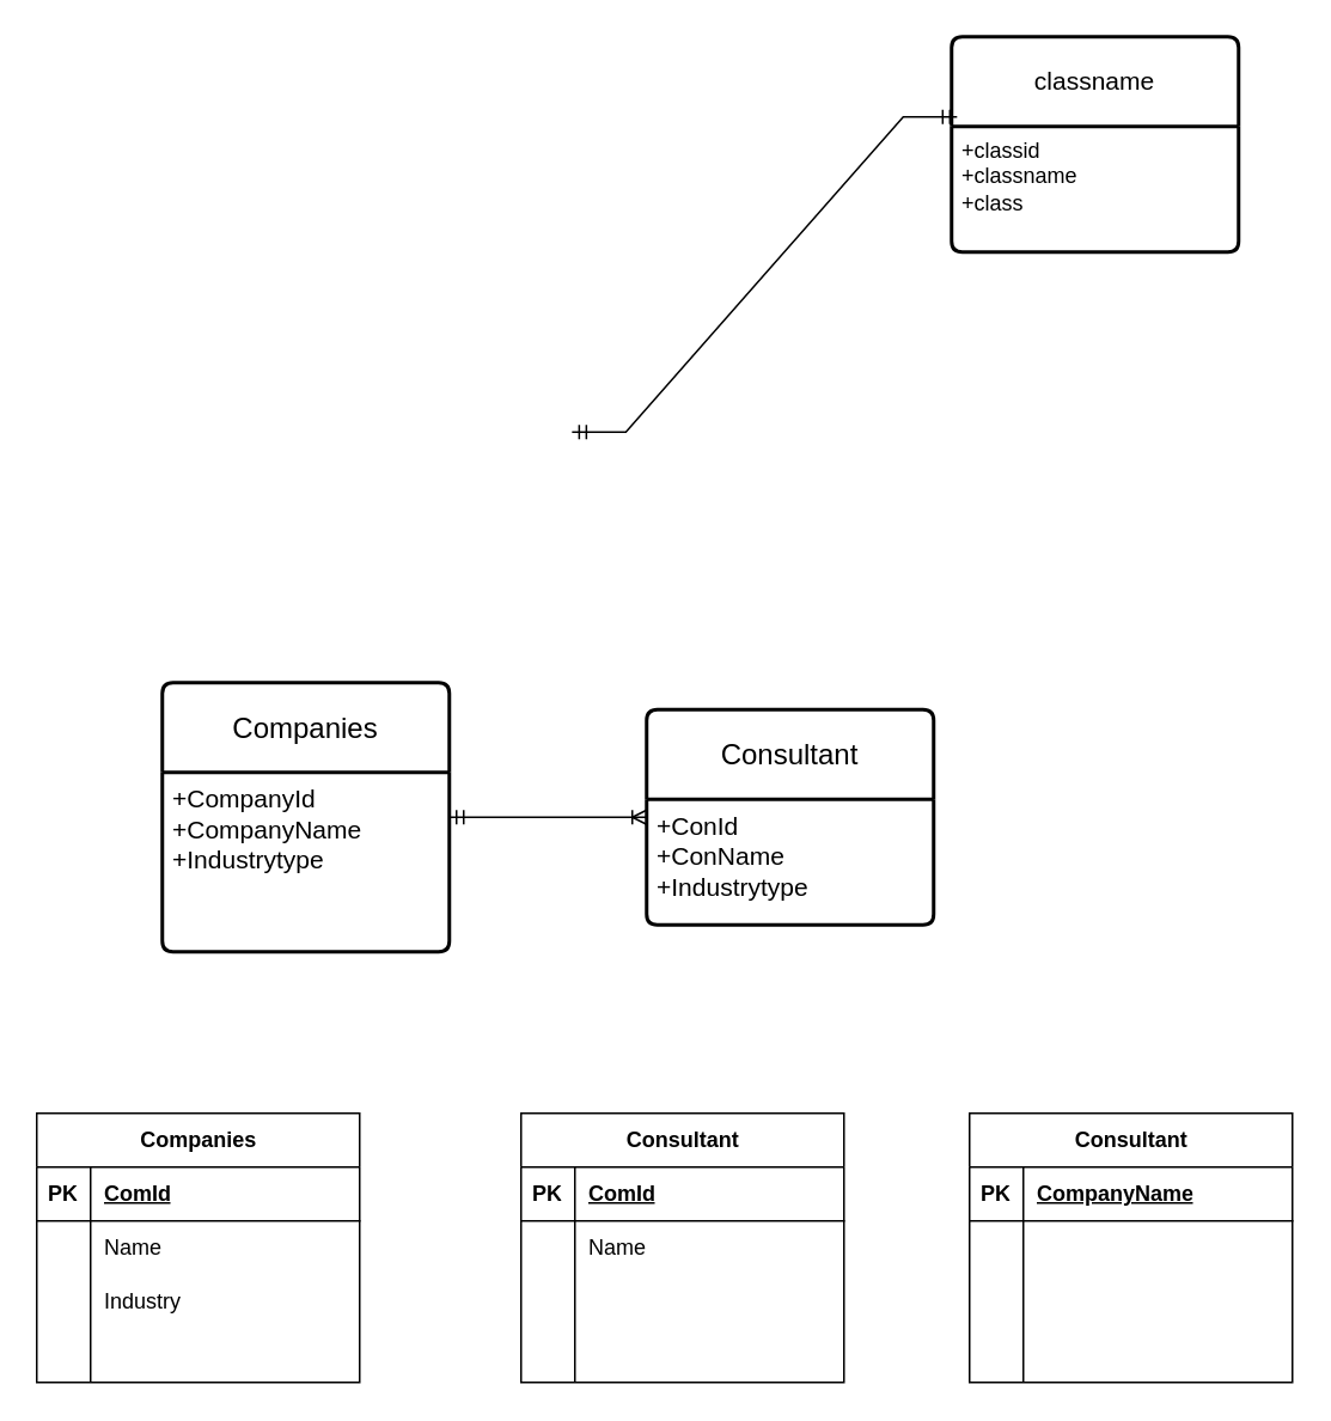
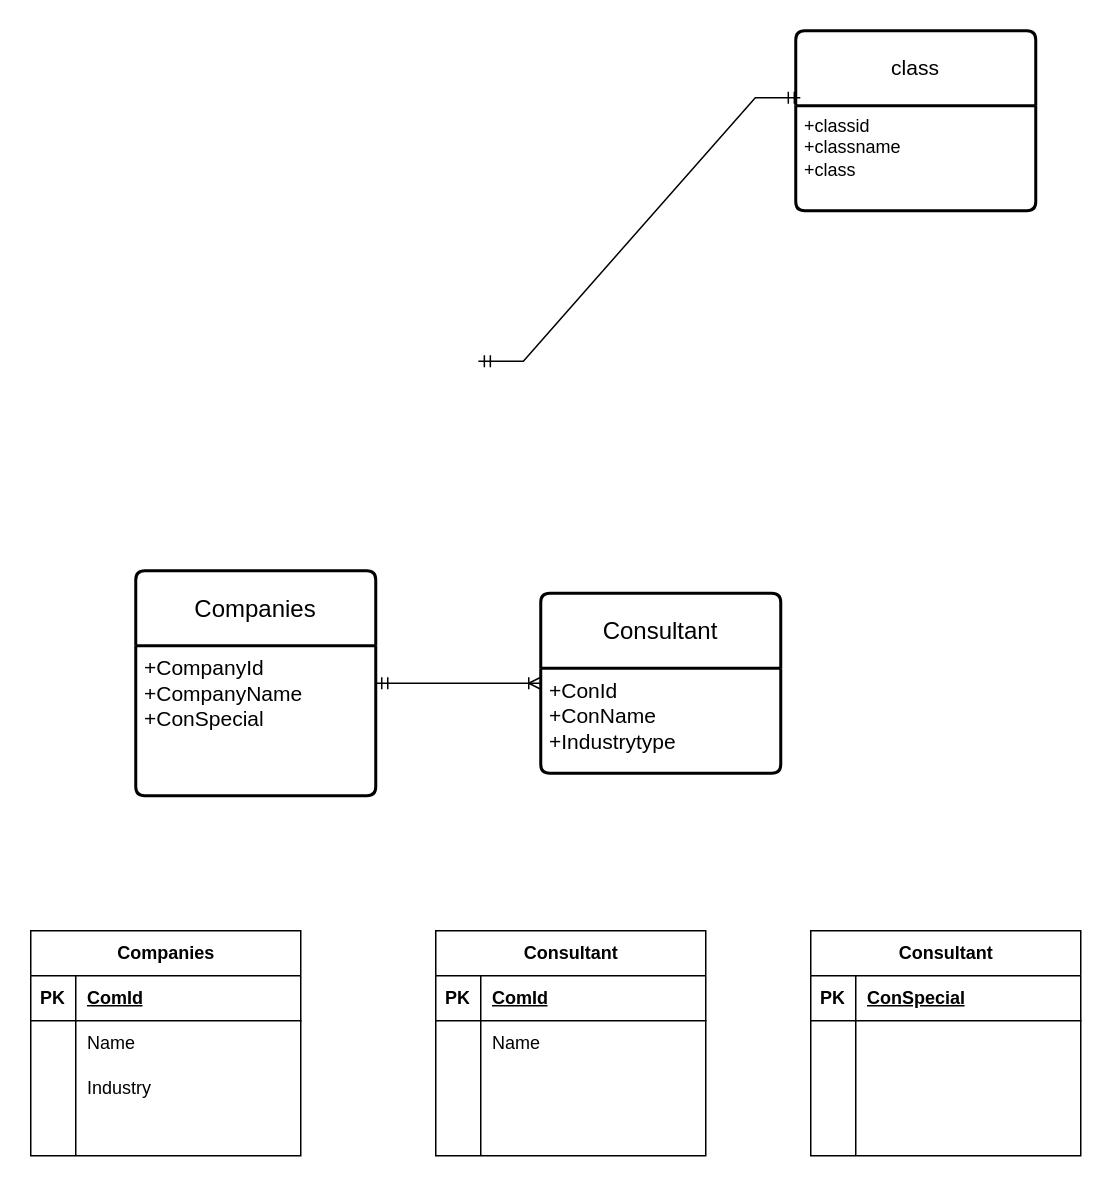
  <mxCell id="0" />
  <mxCell id="1" parent="0" />
  <mxCell id="2" value="Companies" style="shape=table;startSize=30;container=1;collapsible=1;childLayout=tableLayout;fixedRows=1;rowLines=0;fontStyle=1;align=center;resizeLast=1;html=1;" vertex="1" parent="1"><mxGeometry x="20" y="620" width="180" height="150" as="geometry" /></mxCell>
  <mxCell id="3" value="" style="shape=tableRow;horizontal=0;startSize=0;swimlaneHead=0;swimlaneBody=0;fillColor=none;collapsible=0;dropTarget=0;points=[[0,0.5],[1,0.5]];portConstraint=eastwest;top=0;left=0;right=0;bottom=1;" vertex="1" parent="2"><mxGeometry y="30" width="180" height="30" as="geometry" /></mxCell>
  <mxCell id="4" value="PK" style="shape=partialRectangle;connectable=0;fillColor=none;top=0;left=0;bottom=0;right=0;fontStyle=1;overflow=hidden;whiteSpace=wrap;html=1;" vertex="1" parent="3"><mxGeometry width="30" height="30" as="geometry"><mxRectangle width="30" height="30" as="alternateBounds" /></mxGeometry></mxCell>
  <mxCell id="5" value="ComId" style="shape=partialRectangle;connectable=0;fillColor=none;top=0;left=0;bottom=0;right=0;align=left;spacingLeft=6;fontStyle=5;overflow=hidden;whiteSpace=wrap;html=1;" vertex="1" parent="3"><mxGeometry x="30" width="150" height="30" as="geometry"><mxRectangle width="150" height="30" as="alternateBounds" /></mxGeometry></mxCell>
  <mxCell id="6" value="" style="shape=tableRow;horizontal=0;startSize=0;swimlaneHead=0;swimlaneBody=0;fillColor=none;collapsible=0;dropTarget=0;points=[[0,0.5],[1,0.5]];portConstraint=eastwest;top=0;left=0;right=0;bottom=0;" vertex="1" parent="2"><mxGeometry y="60" width="180" height="30" as="geometry" /></mxCell>
  <mxCell id="7" value="" style="shape=partialRectangle;connectable=0;fillColor=none;top=0;left=0;bottom=0;right=0;editable=1;overflow=hidden;whiteSpace=wrap;html=1;" vertex="1" parent="6"><mxGeometry width="30" height="30" as="geometry"><mxRectangle width="30" height="30" as="alternateBounds" /></mxGeometry></mxCell>
  <mxCell id="8" value="Name" style="shape=partialRectangle;connectable=0;fillColor=none;top=0;left=0;bottom=0;right=0;align=left;spacingLeft=6;overflow=hidden;whiteSpace=wrap;html=1;" vertex="1" parent="6"><mxGeometry x="30" width="150" height="30" as="geometry"><mxRectangle width="150" height="30" as="alternateBounds" /></mxGeometry></mxCell>
  <mxCell id="9" value="" style="shape=tableRow;horizontal=0;startSize=0;swimlaneHead=0;swimlaneBody=0;fillColor=none;collapsible=0;dropTarget=0;points=[[0,0.5],[1,0.5]];portConstraint=eastwest;top=0;left=0;right=0;bottom=0;" vertex="1" parent="2"><mxGeometry y="90" width="180" height="30" as="geometry" /></mxCell>
  <mxCell id="10" value="" style="shape=partialRectangle;connectable=0;fillColor=none;top=0;left=0;bottom=0;right=0;editable=1;overflow=hidden;whiteSpace=wrap;html=1;" vertex="1" parent="9"><mxGeometry width="30" height="30" as="geometry"><mxRectangle width="30" height="30" as="alternateBounds" /></mxGeometry></mxCell>
  <mxCell id="11" value="Industry" style="shape=partialRectangle;connectable=0;fillColor=none;top=0;left=0;bottom=0;right=0;align=left;spacingLeft=6;overflow=hidden;whiteSpace=wrap;html=1;" vertex="1" parent="9"><mxGeometry x="30" width="150" height="30" as="geometry"><mxRectangle width="150" height="30" as="alternateBounds" /></mxGeometry></mxCell>
  <mxCell id="12" value="" style="shape=tableRow;horizontal=0;startSize=0;swimlaneHead=0;swimlaneBody=0;fillColor=none;collapsible=0;dropTarget=0;points=[[0,0.5],[1,0.5]];portConstraint=eastwest;top=0;left=0;right=0;bottom=0;" vertex="1" parent="2"><mxGeometry y="120" width="180" height="30" as="geometry" /></mxCell>
  <mxCell id="13" value="" style="shape=partialRectangle;connectable=0;fillColor=none;top=0;left=0;bottom=0;right=0;editable=1;overflow=hidden;whiteSpace=wrap;html=1;" vertex="1" parent="12"><mxGeometry width="30" height="30" as="geometry"><mxRectangle width="30" height="30" as="alternateBounds" /></mxGeometry></mxCell>
  <mxCell id="14" value="" style="shape=partialRectangle;connectable=0;fillColor=none;top=0;left=0;bottom=0;right=0;align=left;spacingLeft=6;overflow=hidden;whiteSpace=wrap;html=1;" vertex="1" parent="12"><mxGeometry x="30" width="150" height="30" as="geometry"><mxRectangle width="150" height="30" as="alternateBounds" /></mxGeometry></mxCell>
- <mxCell id="15" value="classname" style="swimlane;childLayout=stackLayout;horizontal=1;startSize=50;horizontalStack=0;rounded=1;fontSize=14;fontStyle=0;strokeWidth=2;resizeParent=0;resizeLast=1;shadow=0;dashed=0;align=center;arcSize=4;whiteSpace=wrap;html=1;" vertex="1" parent="1"><mxGeometry x="530" y="20" width="160" height="120" as="geometry" /></mxCell>
+ <mxCell id="15" value="class" style="swimlane;childLayout=stackLayout;horizontal=1;startSize=50;horizontalStack=0;rounded=1;fontSize=14;fontStyle=0;strokeWidth=2;resizeParent=0;resizeLast=1;shadow=0;dashed=0;align=center;arcSize=4;whiteSpace=wrap;html=1;" vertex="1" parent="1"><mxGeometry x="530" y="20" width="160" height="120" as="geometry" /></mxCell>
  <mxCell id="16" value="+classid&lt;div&gt;+classname&lt;/div&gt;&lt;div&gt;+class&lt;/div&gt;" style="align=left;strokeColor=none;fillColor=none;spacingLeft=4;fontSize=12;verticalAlign=top;resizable=0;rotatable=0;part=1;html=1;" vertex="1" parent="15"><mxGeometry y="50" width="160" height="70" as="geometry" /></mxCell>
  <mxCell id="17" value="" style="edgeStyle=entityRelationEdgeStyle;fontSize=12;html=1;endArrow=ERmandOne;startArrow=ERmandOne;rounded=0;exitX=0.592;exitY=0.002;exitDx=0;exitDy=0;exitPerimeter=0;entryX=0.019;entryY=0.372;entryDx=0;entryDy=0;entryPerimeter=0;" edge="1" parent="1" target="15"><mxGeometry width="100" height="100" relative="1" as="geometry"><mxPoint x="318.4" y="240.28" as="sourcePoint" /><mxPoint x="519.32" y="40" as="targetPoint" /><Array as="points"><mxPoint x="489" y="140" /><mxPoint x="360" y="180" /><mxPoint x="440" y="100" /></Array></mxGeometry></mxCell>
  <mxCell id="18" value="&lt;font style=&quot;font-size: 16px;&quot;&gt;Companies&lt;/font&gt;" style="swimlane;childLayout=stackLayout;horizontal=1;startSize=50;horizontalStack=0;rounded=1;fontSize=14;fontStyle=0;strokeWidth=2;resizeParent=0;resizeLast=1;shadow=0;dashed=0;align=center;arcSize=4;whiteSpace=wrap;html=1;" vertex="1" parent="1"><mxGeometry x="90" y="380" width="160" height="150" as="geometry" /></mxCell>
- <mxCell id="19" value="&lt;font style=&quot;font-size: 14px;&quot;&gt;+CompanyId&lt;/font&gt;&lt;div style=&quot;font-size: 14px;&quot;&gt;&lt;font style=&quot;font-size: 14px;&quot;&gt;+CompanyName&lt;/font&gt;&lt;/div&gt;&lt;div style=&quot;font-size: 14px;&quot;&gt;&lt;font style=&quot;font-size: 14px;&quot;&gt;+Industrytype&lt;/font&gt;&lt;/div&gt;" style="align=left;strokeColor=none;fillColor=none;spacingLeft=4;fontSize=12;verticalAlign=top;resizable=0;rotatable=0;part=1;html=1;" vertex="1" parent="18"><mxGeometry y="50" width="160" height="100" as="geometry" /></mxCell>
+ <mxCell id="19" value="&lt;font style=&quot;font-size: 14px;&quot;&gt;+CompanyId&lt;/font&gt;&lt;div style=&quot;font-size: 14px;&quot;&gt;&lt;font style=&quot;font-size: 14px;&quot;&gt;+CompanyName&lt;/font&gt;&lt;/div&gt;&lt;div style=&quot;font-size: 14px;&quot;&gt;&lt;font style=&quot;font-size: 14px;&quot;&gt;+ConSpecial&lt;/font&gt;&lt;/div&gt;" style="align=left;strokeColor=none;fillColor=none;spacingLeft=4;fontSize=12;verticalAlign=top;resizable=0;rotatable=0;part=1;html=1;" vertex="1" parent="18"><mxGeometry y="50" width="160" height="100" as="geometry" /></mxCell>
  <mxCell id="20" value="&lt;font style=&quot;font-size: 16px;&quot;&gt;Consultant&lt;/font&gt;" style="swimlane;childLayout=stackLayout;horizontal=1;startSize=50;horizontalStack=0;rounded=1;fontSize=14;fontStyle=0;strokeWidth=2;resizeParent=0;resizeLast=1;shadow=0;dashed=0;align=center;arcSize=4;whiteSpace=wrap;html=1;" vertex="1" parent="1"><mxGeometry x="360" y="395" width="160" height="120" as="geometry" /></mxCell>
  <mxCell id="21" value="&lt;font style=&quot;font-size: 14px;&quot;&gt;+ConId&lt;/font&gt;&lt;div style=&quot;font-size: 14px;&quot;&gt;&lt;font style=&quot;font-size: 14px;&quot;&gt;+ConName&lt;/font&gt;&lt;/div&gt;&lt;div style=&quot;font-size: 14px;&quot;&gt;&lt;font style=&quot;font-size: 14px;&quot;&gt;+Industrytype&lt;/font&gt;&lt;/div&gt;" style="align=left;strokeColor=none;fillColor=none;spacingLeft=4;fontSize=12;verticalAlign=top;resizable=0;rotatable=0;part=1;html=1;" vertex="1" parent="20"><mxGeometry y="50" width="160" height="70" as="geometry" /></mxCell>
  <mxCell id="22" value="" style="edgeStyle=entityRelationEdgeStyle;fontSize=12;html=1;endArrow=ERoneToMany;startArrow=ERmandOne;rounded=0;entryX=0;entryY=0.5;entryDx=0;entryDy=0;exitX=1;exitY=0.25;exitDx=0;exitDy=0;" edge="1" parent="1" source="19" target="20"><mxGeometry width="100" height="100" relative="1" as="geometry"><mxPoint x="280" y="680" as="sourcePoint" /><mxPoint x="380" y="580" as="targetPoint" /><Array as="points"><mxPoint x="280" y="550" /></Array></mxGeometry></mxCell>
  <mxCell id="23" value="Consultant" style="shape=table;startSize=30;container=1;collapsible=1;childLayout=tableLayout;fixedRows=1;rowLines=0;fontStyle=1;align=center;resizeLast=1;html=1;" vertex="1" parent="1"><mxGeometry x="290" y="620" width="180" height="150" as="geometry" /></mxCell>
  <mxCell id="24" value="" style="shape=tableRow;horizontal=0;startSize=0;swimlaneHead=0;swimlaneBody=0;fillColor=none;collapsible=0;dropTarget=0;points=[[0,0.5],[1,0.5]];portConstraint=eastwest;top=0;left=0;right=0;bottom=1;" vertex="1" parent="23"><mxGeometry y="30" width="180" height="30" as="geometry" /></mxCell>
  <mxCell id="25" value="PK" style="shape=partialRectangle;connectable=0;fillColor=none;top=0;left=0;bottom=0;right=0;fontStyle=1;overflow=hidden;whiteSpace=wrap;html=1;" vertex="1" parent="24"><mxGeometry width="30" height="30" as="geometry"><mxRectangle width="30" height="30" as="alternateBounds" /></mxGeometry></mxCell>
  <mxCell id="26" value="ComId" style="shape=partialRectangle;connectable=0;fillColor=none;top=0;left=0;bottom=0;right=0;align=left;spacingLeft=6;fontStyle=5;overflow=hidden;whiteSpace=wrap;html=1;" vertex="1" parent="24"><mxGeometry x="30" width="150" height="30" as="geometry"><mxRectangle width="150" height="30" as="alternateBounds" /></mxGeometry></mxCell>
  <mxCell id="27" value="" style="shape=tableRow;horizontal=0;startSize=0;swimlaneHead=0;swimlaneBody=0;fillColor=none;collapsible=0;dropTarget=0;points=[[0,0.5],[1,0.5]];portConstraint=eastwest;top=0;left=0;right=0;bottom=0;" vertex="1" parent="23"><mxGeometry y="60" width="180" height="30" as="geometry" /></mxCell>
  <mxCell id="28" value="" style="shape=partialRectangle;connectable=0;fillColor=none;top=0;left=0;bottom=0;right=0;editable=1;overflow=hidden;whiteSpace=wrap;html=1;" vertex="1" parent="27"><mxGeometry width="30" height="30" as="geometry"><mxRectangle width="30" height="30" as="alternateBounds" /></mxGeometry></mxCell>
  <mxCell id="29" value="Name" style="shape=partialRectangle;connectable=0;fillColor=none;top=0;left=0;bottom=0;right=0;align=left;spacingLeft=6;overflow=hidden;whiteSpace=wrap;html=1;" vertex="1" parent="27"><mxGeometry x="30" width="150" height="30" as="geometry"><mxRectangle width="150" height="30" as="alternateBounds" /></mxGeometry></mxCell>
  <mxCell id="30" value="" style="shape=tableRow;horizontal=0;startSize=0;swimlaneHead=0;swimlaneBody=0;fillColor=none;collapsible=0;dropTarget=0;points=[[0,0.5],[1,0.5]];portConstraint=eastwest;top=0;left=0;right=0;bottom=0;" vertex="1" parent="23"><mxGeometry y="90" width="180" height="30" as="geometry" /></mxCell>
  <mxCell id="31" value="" style="shape=partialRectangle;connectable=0;fillColor=none;top=0;left=0;bottom=0;right=0;editable=1;overflow=hidden;whiteSpace=wrap;html=1;" vertex="1" parent="30"><mxGeometry width="30" height="30" as="geometry"><mxRectangle width="30" height="30" as="alternateBounds" /></mxGeometry></mxCell>
  <mxCell id="32" value="" style="shape=partialRectangle;connectable=0;fillColor=none;top=0;left=0;bottom=0;right=0;align=left;spacingLeft=6;overflow=hidden;whiteSpace=wrap;html=1;" vertex="1" parent="30"><mxGeometry x="30" width="150" height="30" as="geometry"><mxRectangle width="150" height="30" as="alternateBounds" /></mxGeometry></mxCell>
  <mxCell id="33" value="" style="shape=tableRow;horizontal=0;startSize=0;swimlaneHead=0;swimlaneBody=0;fillColor=none;collapsible=0;dropTarget=0;points=[[0,0.5],[1,0.5]];portConstraint=eastwest;top=0;left=0;right=0;bottom=0;" vertex="1" parent="23"><mxGeometry y="120" width="180" height="30" as="geometry" /></mxCell>
  <mxCell id="34" value="" style="shape=partialRectangle;connectable=0;fillColor=none;top=0;left=0;bottom=0;right=0;editable=1;overflow=hidden;whiteSpace=wrap;html=1;" vertex="1" parent="33"><mxGeometry width="30" height="30" as="geometry"><mxRectangle width="30" height="30" as="alternateBounds" /></mxGeometry></mxCell>
  <mxCell id="35" value="" style="shape=partialRectangle;connectable=0;fillColor=none;top=0;left=0;bottom=0;right=0;align=left;spacingLeft=6;overflow=hidden;whiteSpace=wrap;html=1;" vertex="1" parent="33"><mxGeometry x="30" width="150" height="30" as="geometry"><mxRectangle width="150" height="30" as="alternateBounds" /></mxGeometry></mxCell>
  <mxCell id="36" value="Consultant" style="shape=table;startSize=30;container=1;collapsible=1;childLayout=tableLayout;fixedRows=1;rowLines=0;fontStyle=1;align=center;resizeLast=1;html=1;" vertex="1" parent="1"><mxGeometry x="540" y="620" width="180" height="150" as="geometry" /></mxCell>
  <mxCell id="37" value="" style="shape=tableRow;horizontal=0;startSize=0;swimlaneHead=0;swimlaneBody=0;fillColor=none;collapsible=0;dropTarget=0;points=[[0,0.5],[1,0.5]];portConstraint=eastwest;top=0;left=0;right=0;bottom=1;" vertex="1" parent="36"><mxGeometry y="30" width="180" height="30" as="geometry" /></mxCell>
  <mxCell id="38" value="PK" style="shape=partialRectangle;connectable=0;fillColor=none;top=0;left=0;bottom=0;right=0;fontStyle=1;overflow=hidden;whiteSpace=wrap;html=1;" vertex="1" parent="37"><mxGeometry width="30" height="30" as="geometry"><mxRectangle width="30" height="30" as="alternateBounds" /></mxGeometry></mxCell>
- <mxCell id="39" value="CompanyName" style="shape=partialRectangle;connectable=0;fillColor=none;top=0;left=0;bottom=0;right=0;align=left;spacingLeft=6;fontStyle=5;overflow=hidden;whiteSpace=wrap;html=1;" vertex="1" parent="37"><mxGeometry x="30" width="150" height="30" as="geometry"><mxRectangle width="150" height="30" as="alternateBounds" /></mxGeometry></mxCell>
+ <mxCell id="39" value="ConSpecial" style="shape=partialRectangle;connectable=0;fillColor=none;top=0;left=0;bottom=0;right=0;align=left;spacingLeft=6;fontStyle=5;overflow=hidden;whiteSpace=wrap;html=1;" vertex="1" parent="37"><mxGeometry x="30" width="150" height="30" as="geometry"><mxRectangle width="150" height="30" as="alternateBounds" /></mxGeometry></mxCell>
  <mxCell id="40" value="" style="shape=tableRow;horizontal=0;startSize=0;swimlaneHead=0;swimlaneBody=0;fillColor=none;collapsible=0;dropTarget=0;points=[[0,0.5],[1,0.5]];portConstraint=eastwest;top=0;left=0;right=0;bottom=0;" vertex="1" parent="36"><mxGeometry y="60" width="180" height="30" as="geometry" /></mxCell>
  <mxCell id="41" value="" style="shape=partialRectangle;connectable=0;fillColor=none;top=0;left=0;bottom=0;right=0;editable=1;overflow=hidden;whiteSpace=wrap;html=1;" vertex="1" parent="40"><mxGeometry width="30" height="30" as="geometry"><mxRectangle width="30" height="30" as="alternateBounds" /></mxGeometry></mxCell>
  <mxCell id="42" value="" style="shape=partialRectangle;connectable=0;fillColor=none;top=0;left=0;bottom=0;right=0;align=left;spacingLeft=6;overflow=hidden;whiteSpace=wrap;html=1;" vertex="1" parent="40"><mxGeometry x="30" width="150" height="30" as="geometry"><mxRectangle width="150" height="30" as="alternateBounds" /></mxGeometry></mxCell>
  <mxCell id="43" value="" style="shape=tableRow;horizontal=0;startSize=0;swimlaneHead=0;swimlaneBody=0;fillColor=none;collapsible=0;dropTarget=0;points=[[0,0.5],[1,0.5]];portConstraint=eastwest;top=0;left=0;right=0;bottom=0;" vertex="1" parent="36"><mxGeometry y="90" width="180" height="30" as="geometry" /></mxCell>
  <mxCell id="44" value="" style="shape=partialRectangle;connectable=0;fillColor=none;top=0;left=0;bottom=0;right=0;editable=1;overflow=hidden;whiteSpace=wrap;html=1;" vertex="1" parent="43"><mxGeometry width="30" height="30" as="geometry"><mxRectangle width="30" height="30" as="alternateBounds" /></mxGeometry></mxCell>
  <mxCell id="45" value="" style="shape=partialRectangle;connectable=0;fillColor=none;top=0;left=0;bottom=0;right=0;align=left;spacingLeft=6;overflow=hidden;whiteSpace=wrap;html=1;" vertex="1" parent="43"><mxGeometry x="30" width="150" height="30" as="geometry"><mxRectangle width="150" height="30" as="alternateBounds" /></mxGeometry></mxCell>
  <mxCell id="46" value="" style="shape=tableRow;horizontal=0;startSize=0;swimlaneHead=0;swimlaneBody=0;fillColor=none;collapsible=0;dropTarget=0;points=[[0,0.5],[1,0.5]];portConstraint=eastwest;top=0;left=0;right=0;bottom=0;" vertex="1" parent="36"><mxGeometry y="120" width="180" height="30" as="geometry" /></mxCell>
  <mxCell id="47" value="" style="shape=partialRectangle;connectable=0;fillColor=none;top=0;left=0;bottom=0;right=0;editable=1;overflow=hidden;whiteSpace=wrap;html=1;" vertex="1" parent="46"><mxGeometry width="30" height="30" as="geometry"><mxRectangle width="30" height="30" as="alternateBounds" /></mxGeometry></mxCell>
  <mxCell id="48" value="" style="shape=partialRectangle;connectable=0;fillColor=none;top=0;left=0;bottom=0;right=0;align=left;spacingLeft=6;overflow=hidden;whiteSpace=wrap;html=1;" vertex="1" parent="46"><mxGeometry x="30" width="150" height="30" as="geometry"><mxRectangle width="150" height="30" as="alternateBounds" /></mxGeometry></mxCell>
